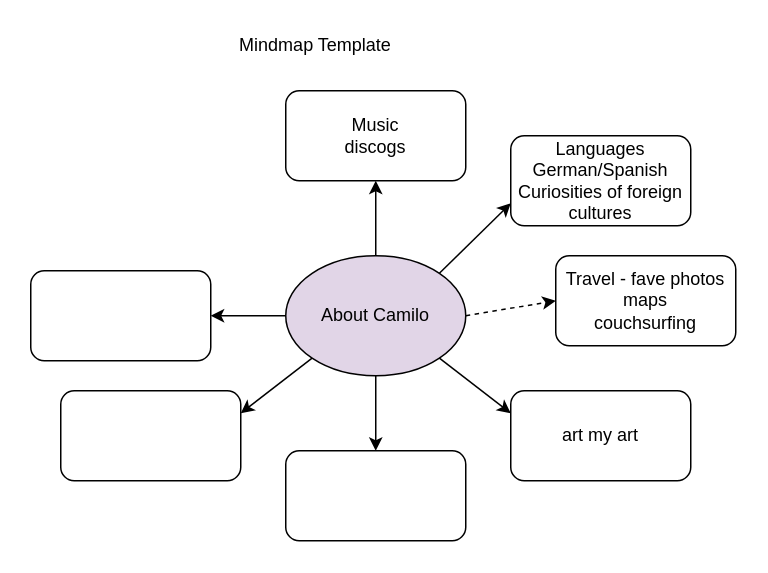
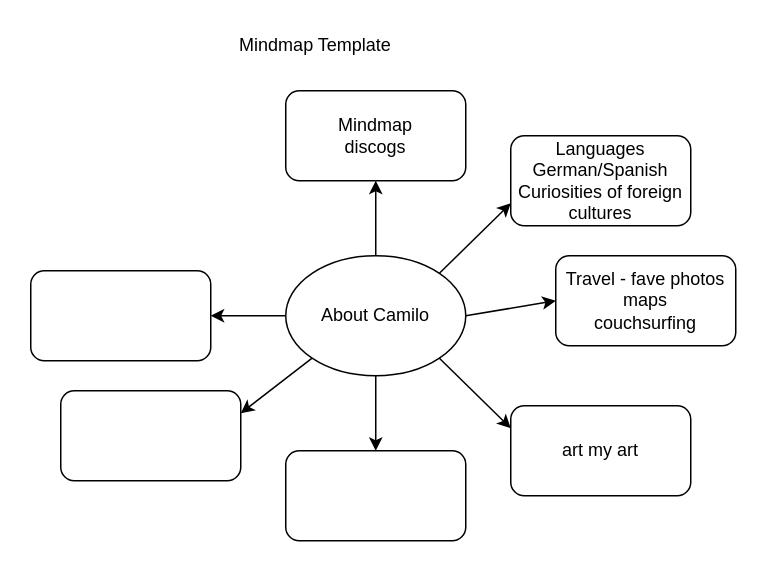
  <mxCell id="0" />
  <mxCell id="1" parent="0" />
  <mxCell id="2" value="Mindmap Template" style="text;html=1;strokeColor=none;fillColor=none;align=center;verticalAlign=middle;whiteSpace=wrap;rounded=0;" vertex="1" parent="1"><mxGeometry x="30" y="20" width="360" height="20" as="geometry" /></mxCell>
- <mxCell id="3" value="About Camilo" style="ellipse;whiteSpace=wrap;html=1;fillColor=#e1d5e7;" vertex="1" parent="1"><mxGeometry x="190" y="170" width="120" height="80" as="geometry" /></mxCell>
+ <mxCell id="3" value="About Camilo" style="ellipse;whiteSpace=wrap;html=1;" vertex="1" parent="1"><mxGeometry x="190" y="170" width="120" height="80" as="geometry" /></mxCell>
  <mxCell id="4" value="" style="rounded=1;whiteSpace=wrap;html=1;" vertex="1" parent="1"><mxGeometry x="20" y="180" width="120" height="60" as="geometry" /></mxCell>
  <mxCell id="5" value="" style="rounded=1;whiteSpace=wrap;html=1;" vertex="1" parent="1"><mxGeometry x="40" y="260" width="120" height="60" as="geometry" /></mxCell>
- <mxCell id="6" value="art my art" style="rounded=1;whiteSpace=wrap;html=1;" vertex="1" parent="1"><mxGeometry x="340" y="260" width="120" height="60" as="geometry" /></mxCell>
+ <mxCell id="6" value="art my art" style="rounded=1;whiteSpace=wrap;html=1;" vertex="1" parent="1"><mxGeometry x="340" y="270" width="120" height="60" as="geometry" /></mxCell>
  <mxCell id="7" value="" style="rounded=1;whiteSpace=wrap;html=1;" vertex="1" parent="1"><mxGeometry x="190" y="300" width="120" height="60" as="geometry" /></mxCell>
  <mxCell id="8" value="Languages&lt;br&gt;German/Spanish&lt;br&gt;Curiosities of foreign&lt;br&gt;cultures&lt;br&gt;" style="rounded=1;whiteSpace=wrap;html=1;" vertex="1" parent="1"><mxGeometry x="340" y="90" width="120" height="60" as="geometry" /></mxCell>
  <mxCell id="9" value="Travel - fave photos&lt;br&gt;maps&lt;br&gt;couchsurfing&lt;br&gt;" style="rounded=1;whiteSpace=wrap;html=1;" vertex="1" parent="1"><mxGeometry x="370" y="170" width="120" height="60" as="geometry" /></mxCell>
- <mxCell id="10" value="Music&lt;br&gt;discogs&lt;br&gt;" style="rounded=1;whiteSpace=wrap;html=1;" vertex="1" parent="1"><mxGeometry x="190" y="60" width="120" height="60" as="geometry" /></mxCell>
- <mxCell id="11" value="" style="endArrow=classic;html=1;exitX=1;exitY=0.5;exitDx=0;exitDy=0;entryX=0;entryY=0.5;entryDx=0;entryDy=0;dashed=1;" edge="1" parent="1" source="3" target="9"><mxGeometry width="50" height="50" relative="1" as="geometry"><mxPoint x="-80" y="430" as="sourcePoint" /><mxPoint x="-30" y="380" as="targetPoint" /></mxGeometry></mxCell>
+ <mxCell id="10" value="Mindmap&lt;br&gt;discogs&lt;br&gt;" style="rounded=1;whiteSpace=wrap;html=1;" vertex="1" parent="1"><mxGeometry x="190" y="60" width="120" height="60" as="geometry" /></mxCell>
+ <mxCell id="11" value="" style="endArrow=classic;html=1;exitX=1;exitY=0.5;exitDx=0;exitDy=0;entryX=0;entryY=0.5;entryDx=0;entryDy=0;" edge="1" parent="1" source="3" target="9"><mxGeometry width="50" height="50" relative="1" as="geometry"><mxPoint x="-80" y="430" as="sourcePoint" /><mxPoint x="-30" y="380" as="targetPoint" /></mxGeometry></mxCell>
  <mxCell id="12" value="" style="endArrow=classic;html=1;exitX=0;exitY=0.5;exitDx=0;exitDy=0;entryX=1;entryY=0.5;entryDx=0;entryDy=0;" edge="1" parent="1" source="3" target="4"><mxGeometry width="50" height="50" relative="1" as="geometry"><mxPoint x="320" y="220" as="sourcePoint" /><mxPoint x="370" y="220" as="targetPoint" /></mxGeometry></mxCell>
  <mxCell id="13" value="" style="endArrow=classic;html=1;exitX=0;exitY=1;exitDx=0;exitDy=0;entryX=1;entryY=0.25;entryDx=0;entryDy=0;" edge="1" parent="1" source="3" target="5"><mxGeometry width="50" height="50" relative="1" as="geometry"><mxPoint x="200" y="220" as="sourcePoint" /><mxPoint x="150" y="220" as="targetPoint" /></mxGeometry></mxCell>
  <mxCell id="14" value="" style="endArrow=classic;html=1;exitX=0.5;exitY=1;exitDx=0;exitDy=0;entryX=0.5;entryY=0;entryDx=0;entryDy=0;" edge="1" parent="1" source="3" target="7"><mxGeometry width="50" height="50" relative="1" as="geometry"><mxPoint x="218" y="248" as="sourcePoint" /><mxPoint x="170" y="285" as="targetPoint" /></mxGeometry></mxCell>
  <mxCell id="15" value="" style="endArrow=classic;html=1;exitX=1;exitY=1;exitDx=0;exitDy=0;entryX=0;entryY=0.25;entryDx=0;entryDy=0;" edge="1" parent="1" source="3" target="6"><mxGeometry width="50" height="50" relative="1" as="geometry"><mxPoint x="260" y="260" as="sourcePoint" /><mxPoint x="260" y="310" as="targetPoint" /></mxGeometry></mxCell>
  <mxCell id="16" value="" style="endArrow=classic;html=1;exitX=0.5;exitY=0;exitDx=0;exitDy=0;entryX=0.5;entryY=1;entryDx=0;entryDy=0;" edge="1" parent="1" source="3" target="10"><mxGeometry width="50" height="50" relative="1" as="geometry"><mxPoint x="260" y="260" as="sourcePoint" /><mxPoint x="260" y="310" as="targetPoint" /></mxGeometry></mxCell>
  <mxCell id="17" value="" style="endArrow=classic;html=1;exitX=1;exitY=0;exitDx=0;exitDy=0;entryX=0;entryY=0.75;entryDx=0;entryDy=0;" edge="1" parent="1" source="3" target="8"><mxGeometry width="50" height="50" relative="1" as="geometry"><mxPoint x="260" y="180" as="sourcePoint" /><mxPoint x="260" y="130" as="targetPoint" /></mxGeometry></mxCell>
